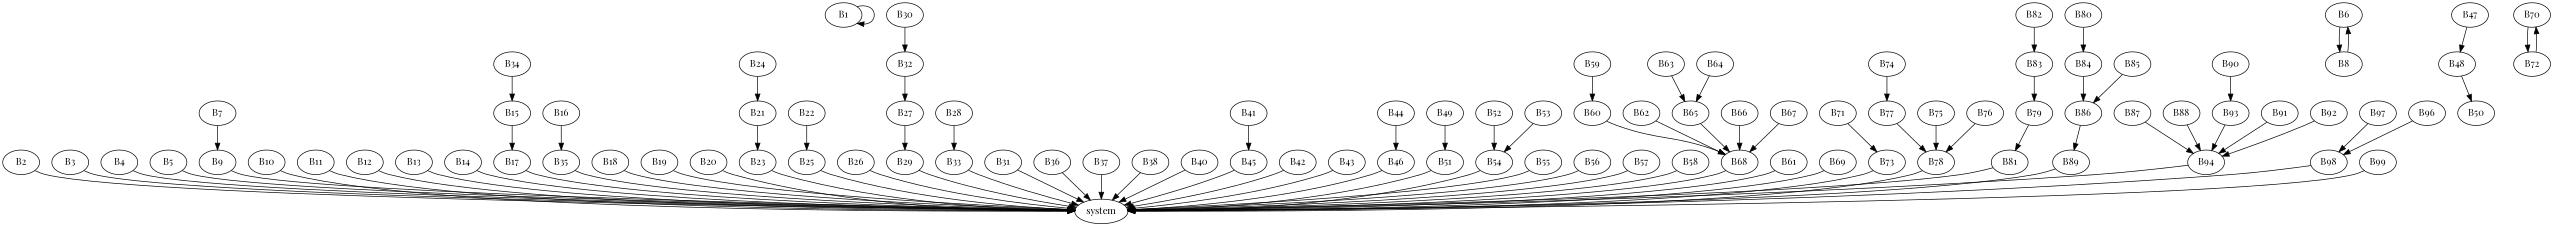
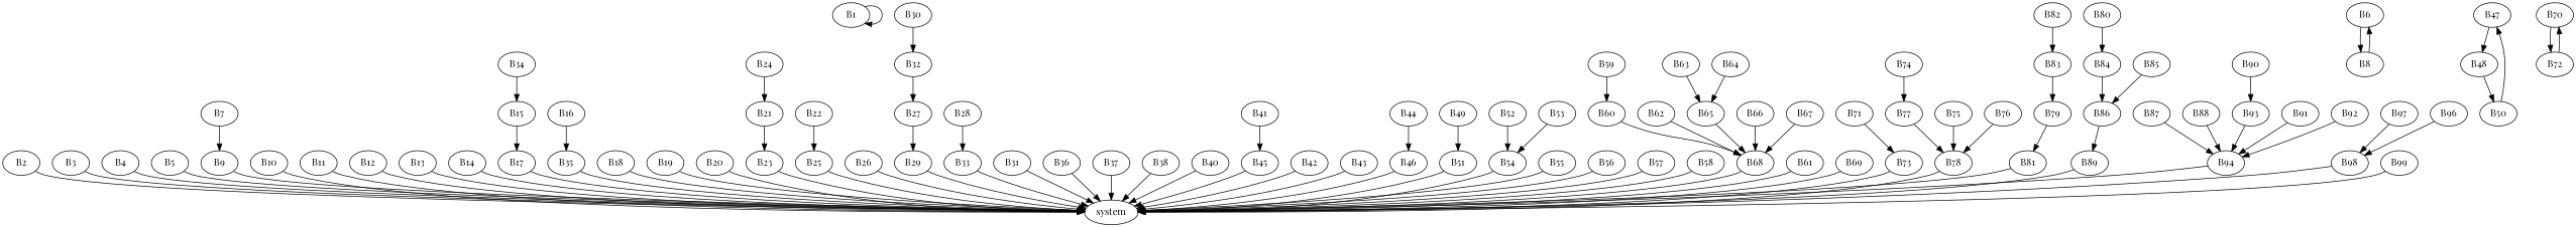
  digraph {
    fontname="Playfair Display"
    node [fontname="Playfair Display"]
    edge [fontname="Playfair Display"]
    B1
    B2
    system
    B3
    B4
    B5
    B6
    B8
    B7
    B9
    B10
    B11
    B12
    B13
    B14
    B15
    B17
    B16
    B35
    B18
    B19
    B20
    B21
    B23
    B22
    B25
    B24
    B26
    B27
    B29
    B28
    B33
    B30
    B32
    B31
    B34
    B36
    B37
    B38
    B40
    B41
    B45
    B42
    B43
    B44
    B46
    B47
    B48
    B50
    B49
    B51
    B52
    B54
    B53
    B55
    B56
    B57
    B58
    B59
    B60
    B68
    B61
    B62
    B63
    B65
    B64
    B66
    B67
    B69
    B70
    B72
    B71
    B73
    B74
    B77
    B78
    B75
    B76
    B79
    B81
    B80
    B84
    B86
    B89
    B82
    B83
    B85
    B87
    B94
    B88
    B90
    B93
    B91
    B92
    B97
    B98
    B96
    B99
    B1 -> B1
    B2 -> system
    B3 -> system
    B4 -> system
    B5 -> system
    B6 -> B8
    B8 -> B6
    B7 -> B9
    B9 -> system
    B10 -> system
    B11 -> system
    B12 -> system
    B13 -> system
    B14 -> system
    B15 -> B17
    B17 -> system
    B16 -> B35
    B35 -> system
    B18 -> system
    B19 -> system
    B20 -> system
    B21 -> B23
    B23 -> system
    B22 -> B25
    B25 -> system
    B24 -> B21
    B26 -> system
    B27 -> B29
    B29 -> system
    B28 -> B33
    B33 -> system
    B30 -> B32
    B32 -> B27
    B31 -> system
    B34 -> B15
    B36 -> system
    B37 -> system
    B38 -> system
    B40 -> system
    B41 -> B45
    B45 -> system
    B42 -> system
    B43 -> system
    B44 -> B46
    B46 -> system
    B47 -> B48
    B48 -> B50
+   B50 -> B47
    B49 -> B51
    B51 -> system
    B52 -> B54
    B54 -> system
    B53 -> B54
    B55 -> system
    B56 -> system
    B57 -> system
    B58 -> system
    B59 -> B60
    B60 -> B68
    B68 -> system
    B61 -> system
    B62 -> B68
    B63 -> B65
    B65 -> B68
    B64 -> B65
    B66 -> B68
    B67 -> B68
    B69 -> system
    B70 -> B72
    B72 -> B70
    B71 -> B73
    B73 -> system
    B74 -> B77
    B77 -> B78
    B78 -> system
    B75 -> B78
    B76 -> B78
    B79 -> B81
    B81 -> system
    B80 -> B84
    B84 -> B86
    B86 -> B89
    B89 -> system
    B82 -> B83
    B83 -> B79
    B85 -> B86
    B87 -> B94
    B94 -> system
    B88 -> B94
    B90 -> B93
    B93 -> B94
    B91 -> B94
    B92 -> B94
    B97 -> B98
    B98 -> system
    B96 -> B98
    B99 -> system
  }
